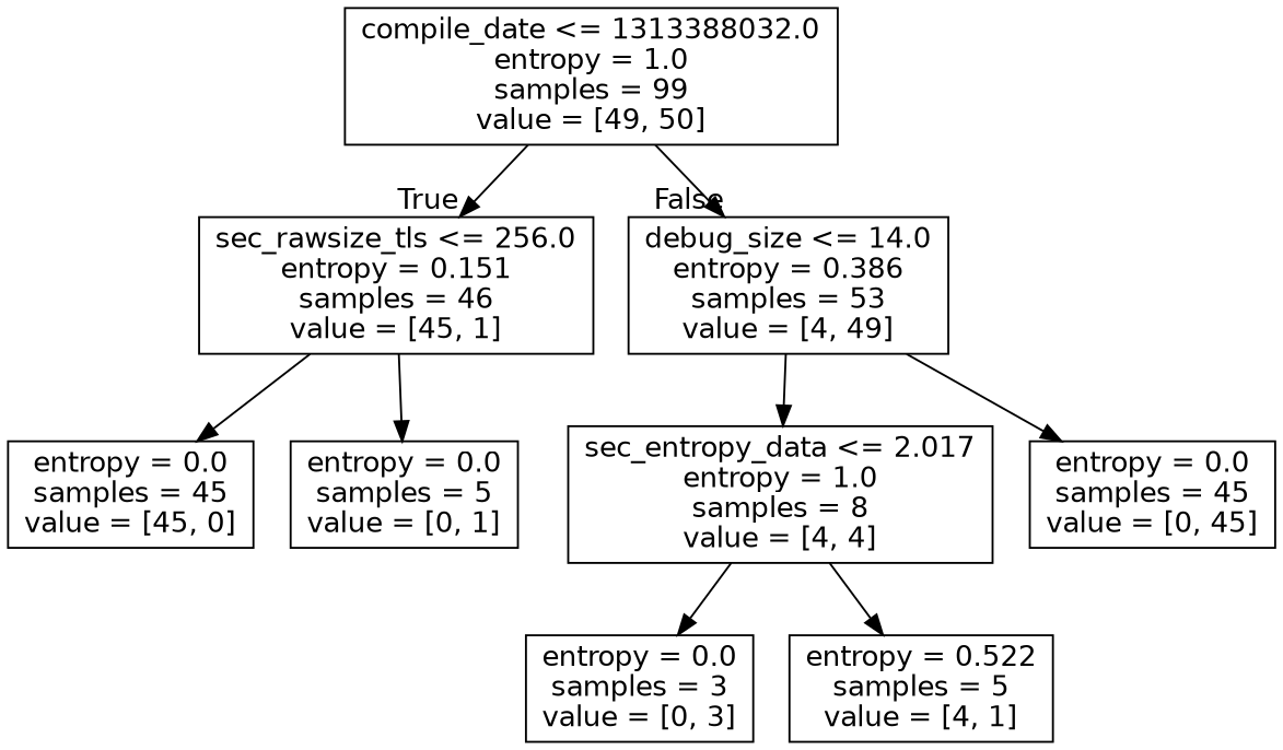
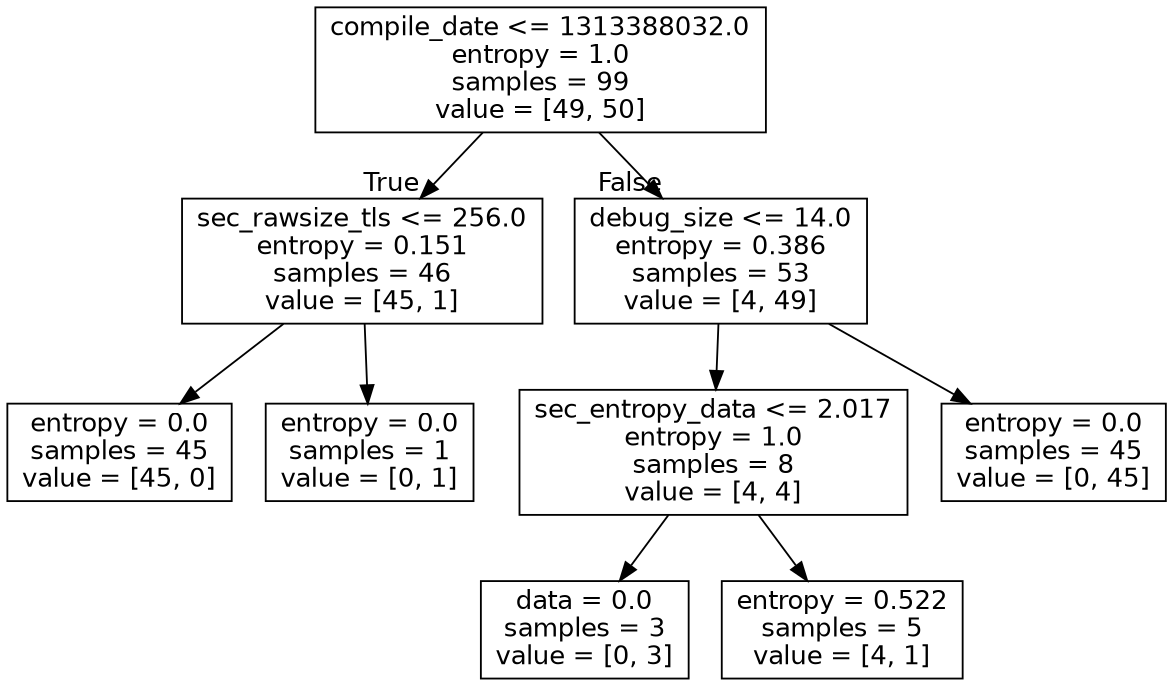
  digraph {
    fontname="DejaVu Sans"
    node [fontname="DejaVu Sans" shape=box]
    edge [fontname="DejaVu Sans"]
    n1 [label="compile_date <= 1313388032.0\nentropy = 1.0\nsamples = 99\nvalue = [49, 50]"]
    n2 [label="sec_rawsize_tls <= 256.0\nentropy = 0.151\nsamples = 46\nvalue = [45, 1]"]
    n3 [label="debug_size <= 14.0\nentropy = 0.386\nsamples = 53\nvalue = [4, 49]"]
    n4 [label="entropy = 0.0\nsamples = 45\nvalue = [45, 0]"]
-   n5 [label="entropy = 0.0\nsamples = 5\nvalue = [0, 1]"]
+   n5 [label="entropy = 0.0\nsamples = 1\nvalue = [0, 1]"]
    n6 [label="sec_entropy_data <= 2.017\nentropy = 1.0\nsamples = 8\nvalue = [4, 4]"]
    n7 [label="entropy = 0.0\nsamples = 45\nvalue = [0, 45]"]
-   n8 [label="entropy = 0.0\nsamples = 3\nvalue = [0, 3]"]
+   n8 [label="data = 0.0\nsamples = 3\nvalue = [0, 3]"]
    n9 [label="entropy = 0.522\nsamples = 5\nvalue = [4, 1]"]
    n1 -> n2 [headlabel=True labelangle=45 labeldistance=2.5]
    n1 -> n3 [headlabel=False labelangle=-45 labeldistance=2.5]
    n2 -> n4
    n2 -> n5
    n3 -> n6
    n3 -> n7
    n6 -> n8
    n6 -> n9
  }
